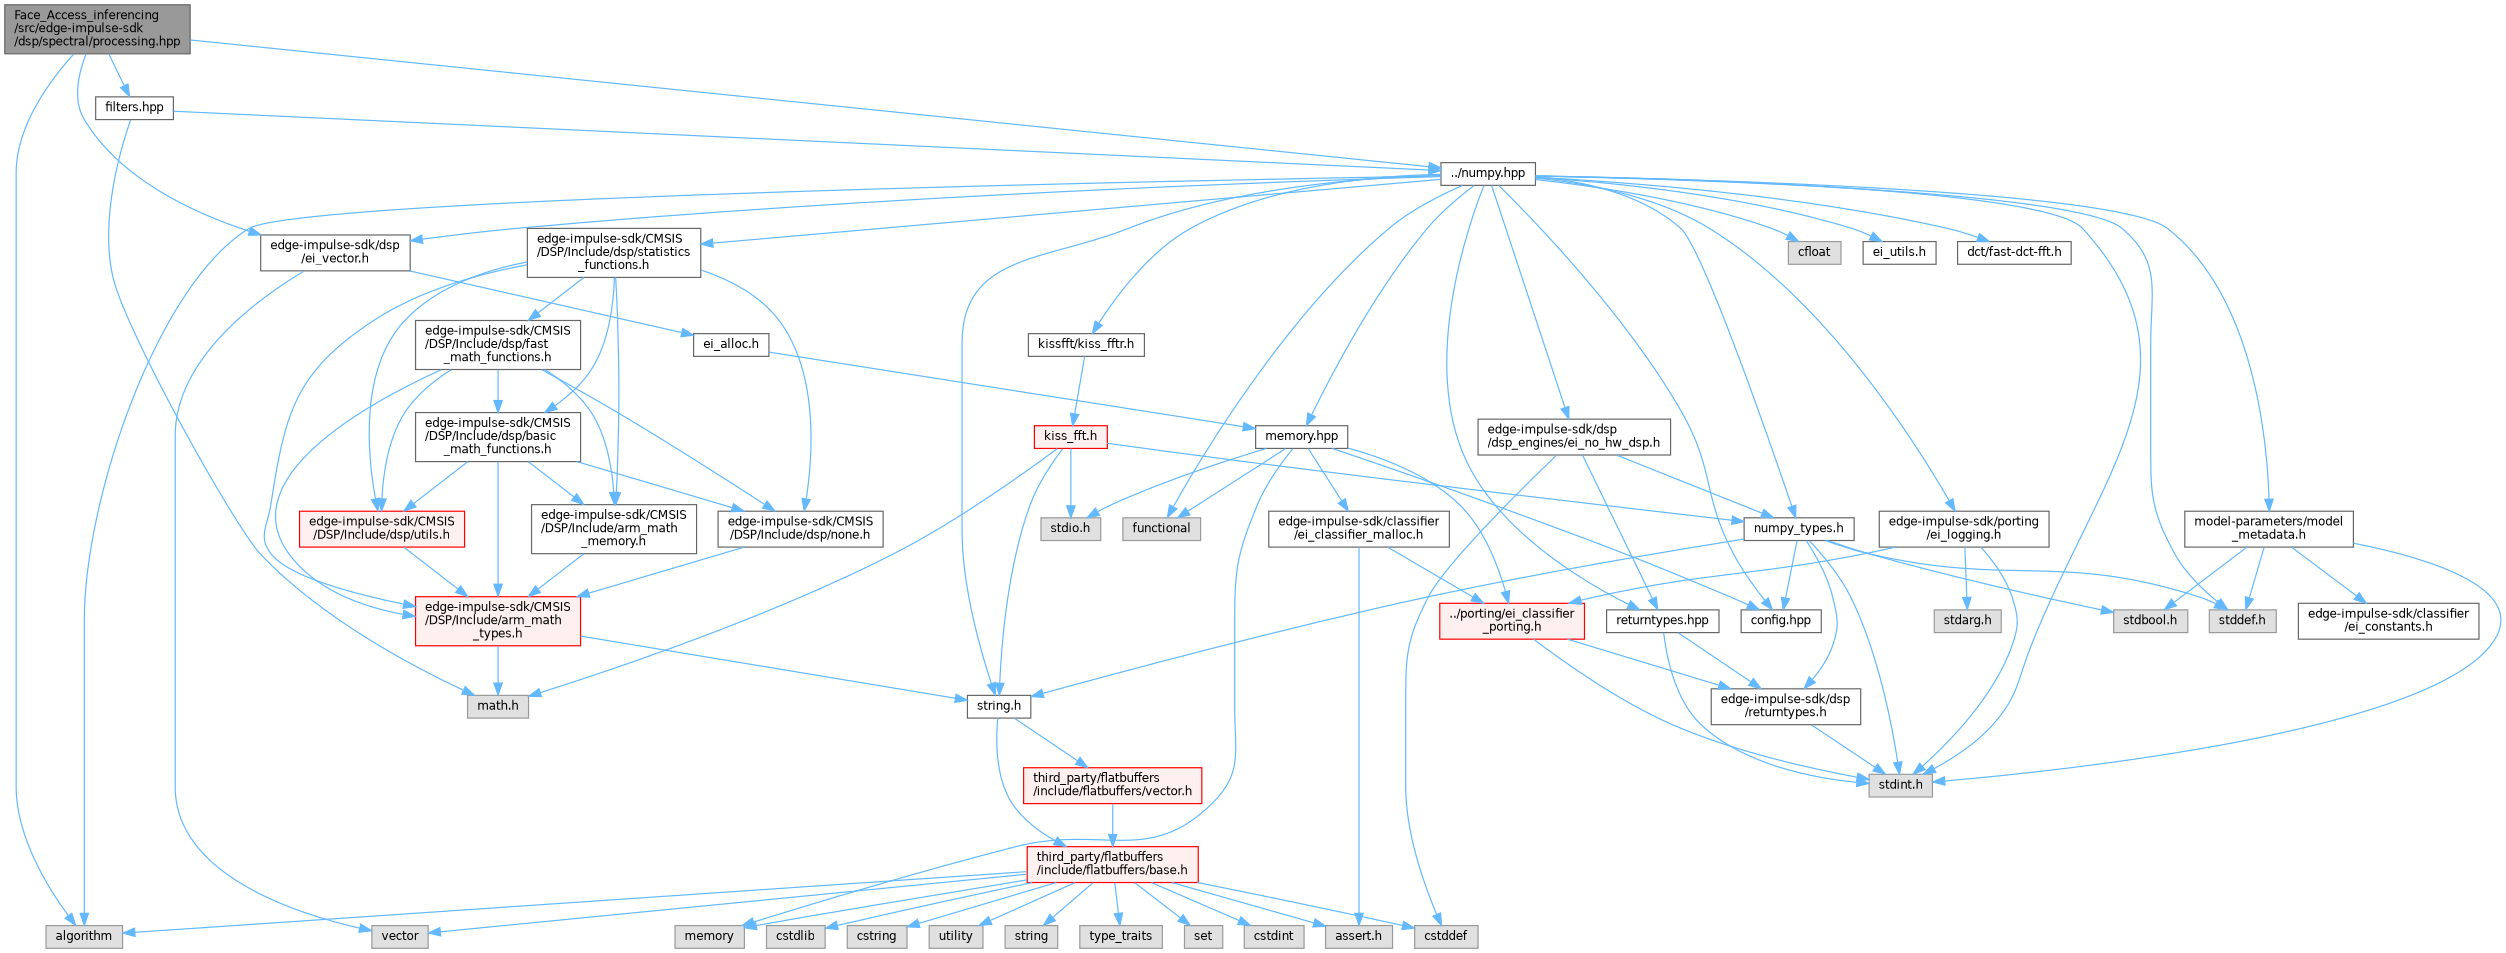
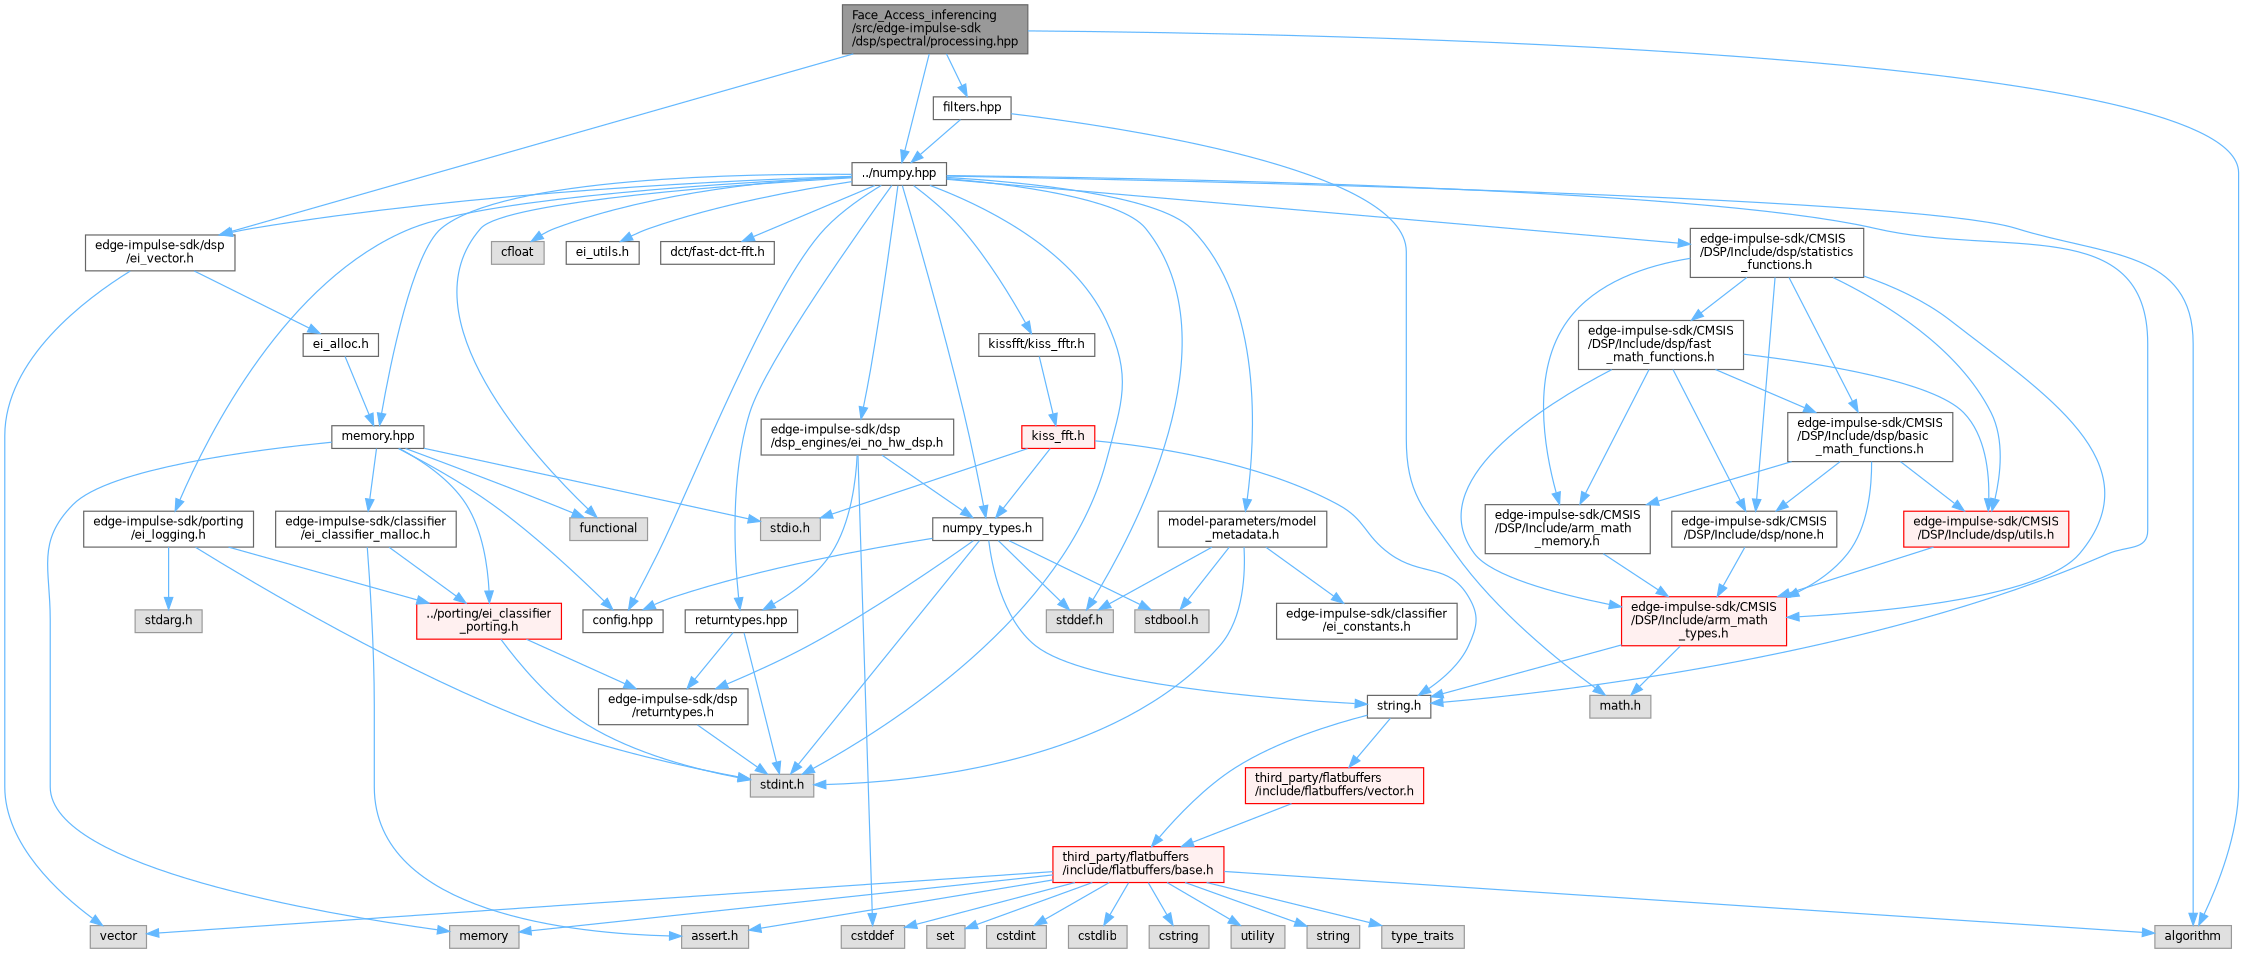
  digraph {
    fontname="DejaVu Sans"
    node [color=grey40 fillcolor=white fontname="DejaVu Sans" fontsize=10 shape=box style=filled]
    edge [color=steelblue1 fontname="DejaVu Sans" fontsize=10 labelfontname=Helvetica labelfontsize=10 style=solid]
    n1 [color=gray40 fillcolor=grey60 fontcolor=black height=0.2 label="Face_Access_inferencing\l/src/edge-impulse-sdk\l/dsp/spectral/processing.hpp" width=0.4]
    n2 [height=0.2 label="edge-impulse-sdk/dsp\l/ei_vector.h" width=0.4]
    n3 [color=grey60 fillcolor="#E0E0E0" height=0.2 label=algorithm width=0.4]
    n4 [height=0.2 label="../numpy.hpp" width=0.4]
    n5 [height=0.2 label="filters.hpp" width=0.4]
    n6 [height=0.2 label="ei_alloc.h" width=0.4]
    n7 [color=grey60 fillcolor="#E0E0E0" height=0.2 label=vector width=0.4]
    n8 [height=0.2 label="memory.hpp" width=0.4]
    n9 [color=grey60 fillcolor="#E0E0E0" height=0.2 label=functional width=0.4]
    n10 [height=0.2 label="config.hpp" width=0.4]
    n11 [color=grey60 fillcolor="#E0E0E0" height=0.2 label="stdint.h" width=0.4]
    n12 [height=0.2 label="string.h" width=0.4]
    n13 [color=grey60 fillcolor="#E0E0E0" height=0.2 label="stddef.h" width=0.4]
    n14 [color=grey60 fillcolor="#E0E0E0" height=0.2 label=cfloat width=0.4]
    n15 [height=0.2 label="numpy_types.h" width=0.4]
    n16 [height=0.2 label="returntypes.hpp" width=0.4]
    n17 [height=0.2 label="ei_utils.h" width=0.4]
    n18 [height=0.2 label="dct/fast-dct-fft.h" width=0.4]
    n19 [height=0.2 label="kissfft/kiss_fftr.h" width=0.4]
    n20 [height=0.2 label="edge-impulse-sdk/porting\l/ei_logging.h" width=0.4]
    n21 [height=0.2 label="model-parameters/model\l_metadata.h" width=0.4]
    n22 [height=0.2 label="edge-impulse-sdk/dsp\l/dsp_engines/ei_no_hw_dsp.h" width=0.4]
    n23 [height=0.2 label="edge-impulse-sdk/CMSIS\l/DSP/Include/dsp/statistics\l_functions.h" width=0.4]
    n24 [color=grey60 fillcolor="#E0E0E0" height=0.2 label="math.h" width=0.4]
    n25 [color=grey60 fillcolor="#E0E0E0" height=0.2 label="stdio.h" width=0.4]
    n26 [color=grey60 fillcolor="#E0E0E0" height=0.2 label=memory width=0.4]
    n27 [color=red fillcolor="#FFF0F0" height=0.2 label="../porting/ei_classifier\l_porting.h" width=0.4]
    n28 [height=0.2 label="edge-impulse-sdk/classifier\l/ei_classifier_malloc.h" width=0.4]
    n29 [height=0.2 label="edge-impulse-sdk/dsp\l/returntypes.h" width=0.4]
    n30 [color=grey60 fillcolor="#E0E0E0" height=0.2 label="assert.h" width=0.4]
    n31 [color=red fillcolor="#FFF0F0" height=0.2 label="third_party/flatbuffers\l/include/flatbuffers/base.h" width=0.4]
    n32 [color=red fillcolor="#FFF0F0" height=0.2 label="third_party/flatbuffers\l/include/flatbuffers/vector.h" width=0.4]
    n33 [color=grey60 fillcolor="#E0E0E0" height=0.2 label="stdbool.h" width=0.4]
    n34 [color=red fillcolor="#FFF0F0" height=0.2 label="kiss_fft.h" width=0.4]
    n35 [color=grey60 fillcolor="#E0E0E0" height=0.2 label="stdarg.h" width=0.4]
    n36 [height=0.2 label="edge-impulse-sdk/classifier\l/ei_constants.h" width=0.4]
    n37 [color=grey60 fillcolor="#E0E0E0" height=0.2 label=cstddef width=0.4]
    n38 [color=red fillcolor="#FFF0F0" height=0.2 label="edge-impulse-sdk/CMSIS\l/DSP/Include/arm_math\l_types.h" width=0.4]
    n39 [height=0.2 label="edge-impulse-sdk/CMSIS\l/DSP/Include/arm_math\l_memory.h" width=0.4]
    n40 [height=0.2 label="edge-impulse-sdk/CMSIS\l/DSP/Include/dsp/none.h" width=0.4]
    n41 [color=red fillcolor="#FFF0F0" height=0.2 label="edge-impulse-sdk/CMSIS\l/DSP/Include/dsp/utils.h" width=0.4]
    n42 [height=0.2 label="edge-impulse-sdk/CMSIS\l/DSP/Include/dsp/basic\l_math_functions.h" width=0.4]
    n43 [height=0.2 label="edge-impulse-sdk/CMSIS\l/DSP/Include/dsp/fast\l_math_functions.h" width=0.4]
    n44 [color=grey60 fillcolor="#E0E0E0" height=0.2 label=cstdint width=0.4]
    n45 [color=grey60 fillcolor="#E0E0E0" height=0.2 label=cstdlib width=0.4]
    n46 [color=grey60 fillcolor="#E0E0E0" height=0.2 label=cstring width=0.4]
    n47 [color=grey60 fillcolor="#E0E0E0" height=0.2 label=utility width=0.4]
    n48 [color=grey60 fillcolor="#E0E0E0" height=0.2 label=string width=0.4]
    n49 [color=grey60 fillcolor="#E0E0E0" height=0.2 label=type_traits width=0.4]
    n50 [color=grey60 fillcolor="#E0E0E0" height=0.2 label=set width=0.4]
    n1 -> n2
    n1 -> n3
    n1 -> n4
    n1 -> n5
    n2 -> n6
    n2 -> n7
    n4 -> n2
    n4 -> n3
    n4 -> n8
    n4 -> n9
    n4 -> n10
    n4 -> n11
    n4 -> n12
    n4 -> n13
    n4 -> n14
    n4 -> n15
    n4 -> n16
    n4 -> n17
    n4 -> n18
    n4 -> n19
    n4 -> n20
    n4 -> n21
    n4 -> n22
    n4 -> n23
    n5 -> n4
    n5 -> n24
    n6 -> n8
    n8 -> n9
    n8 -> n10
    n8 -> n25
    n8 -> n26
    n8 -> n27
    n8 -> n28
    n12 -> n31
    n12 -> n32
    n15 -> n10
    n15 -> n11
    n15 -> n12
    n15 -> n13
    n15 -> n29
    n15 -> n33
    n16 -> n11
    n16 -> n29
    n19 -> n34
    n20 -> n11
    n20 -> n27
    n20 -> n35
    n21 -> n11
    n21 -> n13
    n21 -> n33
    n21 -> n36
    n22 -> n15
    n22 -> n16
    n22 -> n37
    n23 -> n38
    n23 -> n39
    n23 -> n40
    n23 -> n41
    n23 -> n42
    n23 -> n43
    n27 -> n11
    n27 -> n29
    n28 -> n27
    n28 -> n30
    n29 -> n11
    n31 -> n3
    n31 -> n7
    n31 -> n26
    n31 -> n30
    n31 -> n37
    n31 -> n44
    n31 -> n45
    n31 -> n46
    n31 -> n47
    n31 -> n48
    n31 -> n49
    n31 -> n50
    n32 -> n31
    n34 -> n12
    n34 -> n15
-   n34 -> n24
    n34 -> n25
    n38 -> n12
    n38 -> n24
    n39 -> n38
    n40 -> n38
    n41 -> n38
    n42 -> n38
    n42 -> n39
    n42 -> n40
    n42 -> n41
    n43 -> n38
    n43 -> n39
    n43 -> n40
    n43 -> n41
    n43 -> n42
  }
